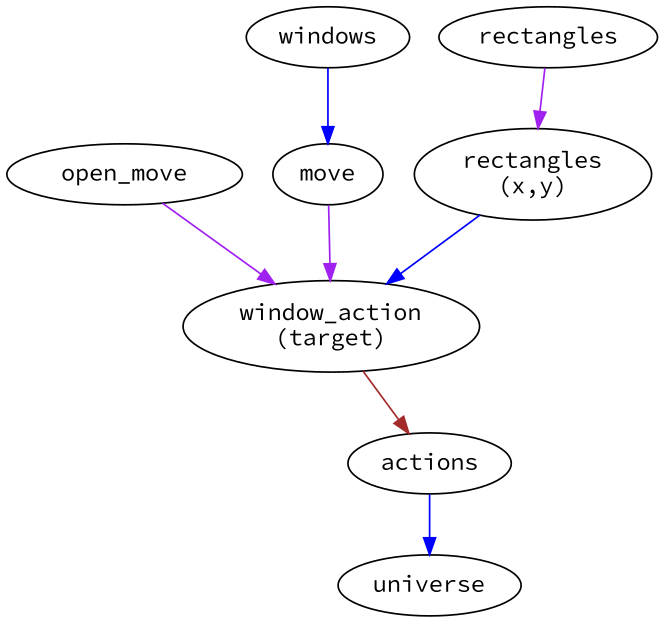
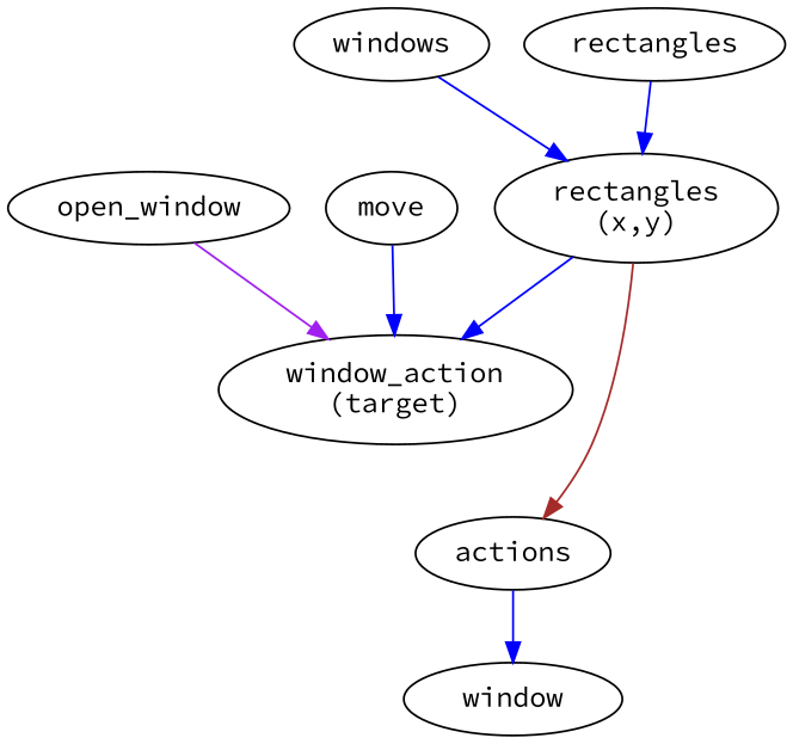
  digraph {
    fontname="Source Code Pro"
    node [fontname="Source Code Pro"]
    edge [color=blue fontname="Source Code Pro"]
    n1 [label="rectangles\l(x,y)"]
    n2 [label="window_action\l(target)"]
    actions
-   universe
+   universe [label=window]
    n5 [label=rectangles]
    windows
-   open_window [label=open_move]
+   open_window
    move
    n1 -> n2
-   n2 -> actions [color=brown]
+   n1 -> actions [color=brown]
    actions -> universe
-   n5 -> n1 [color=purple]
-   windows -> move
+   n5 -> n1
+   windows -> n1
    open_window -> n2 [color=purple]
-   move -> n2 [color=purple]
+   move -> n2
  }
